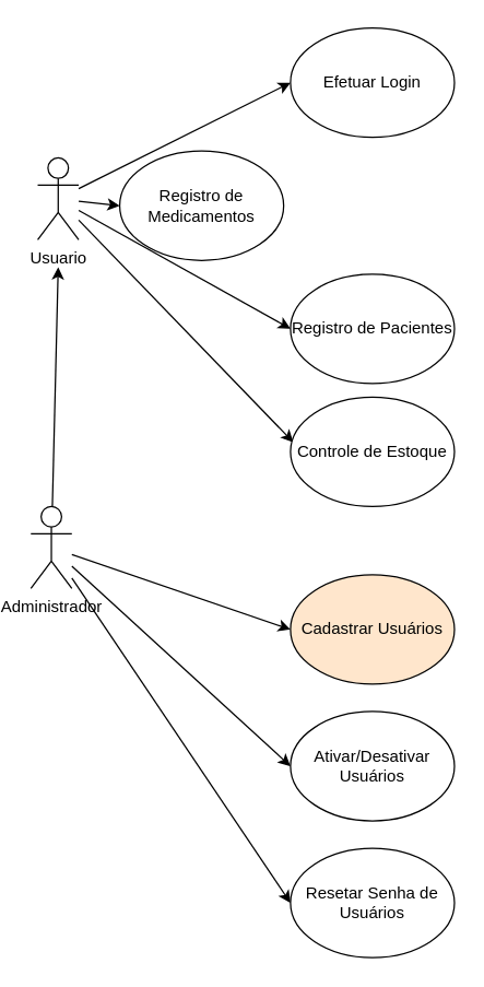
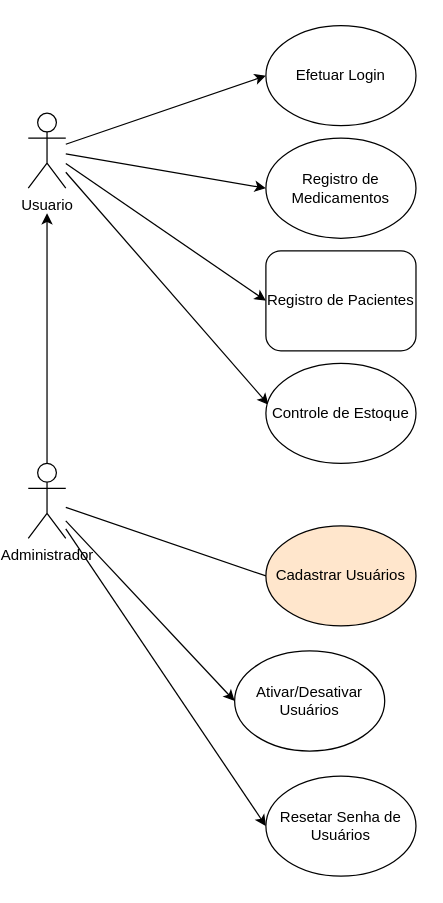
  <mxCell id="0" />
  <mxCell id="1" parent="0" />
  <mxCell id="2" style="rounded=0;orthogonalLoop=1;jettySize=auto;html=1;entryX=0;entryY=0.5;entryDx=0;entryDy=0;" edge="1" parent="1" source="6" target="7"><mxGeometry relative="1" as="geometry" /></mxCell>
  <mxCell id="3" style="edgeStyle=none;rounded=0;orthogonalLoop=1;jettySize=auto;html=1;entryX=0;entryY=0.5;entryDx=0;entryDy=0;" edge="1" parent="1" source="6" target="8"><mxGeometry relative="1" as="geometry" /></mxCell>
  <mxCell id="4" style="edgeStyle=none;rounded=0;orthogonalLoop=1;jettySize=auto;html=1;entryX=0;entryY=0.5;entryDx=0;entryDy=0;" edge="1" parent="1" source="6" target="9"><mxGeometry relative="1" as="geometry" /></mxCell>
  <mxCell id="5" style="edgeStyle=none;rounded=0;orthogonalLoop=1;jettySize=auto;html=1;entryX=0.017;entryY=0.413;entryDx=0;entryDy=0;entryPerimeter=0;" edge="1" parent="1" source="6" target="10"><mxGeometry relative="1" as="geometry" /></mxCell>
- <mxCell id="6" value="Usuario" style="shape=umlActor;verticalLabelPosition=bottom;verticalAlign=top;html=1;outlineConnect=0;" vertex="1" parent="1"><mxGeometry x="25" y="115" width="30" height="60" as="geometry" /></mxCell>
+ <mxCell id="6" value="Usuario" style="shape=umlActor;verticalLabelPosition=bottom;verticalAlign=top;html=1;outlineConnect=0;" vertex="1" parent="1"><mxGeometry x="20" y="90" width="30" height="60" as="geometry" /></mxCell>
  <mxCell id="7" value="Efetuar Login" style="ellipse;whiteSpace=wrap;html=1;" vertex="1" parent="1"><mxGeometry x="210" y="20" width="120" height="80" as="geometry" /></mxCell>
- <mxCell id="8" value="Registro de Medicamentos" style="ellipse;whiteSpace=wrap;html=1;" vertex="1" parent="1"><mxGeometry x="85" y="110" width="120" height="80" as="geometry" /></mxCell>
- <mxCell id="9" value="Registro de Pacientes" style="ellipse;whiteSpace=wrap;html=1;" vertex="1" parent="1"><mxGeometry x="210" y="200" width="120" height="80" as="geometry" /></mxCell>
+ <mxCell id="8" value="Registro de Medicamentos" style="ellipse;whiteSpace=wrap;html=1;" vertex="1" parent="1"><mxGeometry x="210" y="110" width="120" height="80" as="geometry" /></mxCell>
+ <mxCell id="9" value="Registro de Pacientes" style="whiteSpace=wrap;html=1;rounded=1;" vertex="1" parent="1"><mxGeometry x="210" y="200" width="120" height="80" as="geometry" /></mxCell>
  <mxCell id="10" value="Controle de Estoque" style="ellipse;whiteSpace=wrap;html=1;" vertex="1" parent="1"><mxGeometry x="210" y="290" width="120" height="80" as="geometry" /></mxCell>
  <mxCell id="11" style="edgeStyle=none;rounded=0;orthogonalLoop=1;jettySize=auto;html=1;entryX=0.5;entryY=1.333;entryDx=0;entryDy=0;entryPerimeter=0;" edge="1" parent="1" source="15" target="6"><mxGeometry relative="1" as="geometry" /></mxCell>
- <mxCell id="12" style="edgeStyle=none;rounded=0;orthogonalLoop=1;jettySize=auto;html=1;entryX=0;entryY=0.5;entryDx=0;entryDy=0;" edge="1" parent="1" source="15" target="16"><mxGeometry relative="1" as="geometry" /></mxCell>
+ <mxCell id="12" style="edgeStyle=none;rounded=0;orthogonalLoop=1;jettySize=auto;html=1;entryX=0;entryY=0.5;entryDx=0;entryDy=0;endArrow=none;" edge="1" parent="1" source="15" target="16"><mxGeometry relative="1" as="geometry" /></mxCell>
  <mxCell id="13" style="edgeStyle=none;rounded=0;orthogonalLoop=1;jettySize=auto;html=1;entryX=0;entryY=0.5;entryDx=0;entryDy=0;" edge="1" parent="1" source="15" target="17"><mxGeometry relative="1" as="geometry" /></mxCell>
  <mxCell id="14" style="edgeStyle=none;rounded=0;orthogonalLoop=1;jettySize=auto;html=1;entryX=0;entryY=0.5;entryDx=0;entryDy=0;" edge="1" parent="1" source="15" target="18"><mxGeometry relative="1" as="geometry" /></mxCell>
  <mxCell id="15" value="Administrador" style="shape=umlActor;verticalLabelPosition=bottom;verticalAlign=top;html=1;outlineConnect=0;" vertex="1" parent="1"><mxGeometry x="20" y="370" width="30" height="60" as="geometry" /></mxCell>
  <mxCell id="16" value="Cadastrar Usuários" style="ellipse;whiteSpace=wrap;html=1;fillColor=#ffe6cc;" vertex="1" parent="1"><mxGeometry x="210" y="420" width="120" height="80" as="geometry" /></mxCell>
- <mxCell id="17" value="Ativar/Desativar Usuários" style="ellipse;whiteSpace=wrap;html=1;" vertex="1" parent="1"><mxGeometry x="210" y="520" width="120" height="80" as="geometry" /></mxCell>
+ <mxCell id="17" value="Ativar/Desativar Usuários" style="ellipse;whiteSpace=wrap;html=1;" vertex="1" parent="1"><mxGeometry x="185" y="520" width="120" height="80" as="geometry" /></mxCell>
  <mxCell id="18" value="Resetar Senha de Usuários" style="ellipse;whiteSpace=wrap;html=1;" vertex="1" parent="1"><mxGeometry x="210" y="620" width="120" height="80" as="geometry" /></mxCell>
